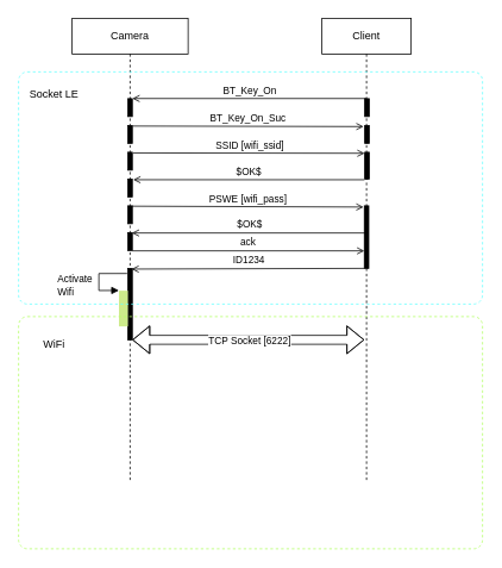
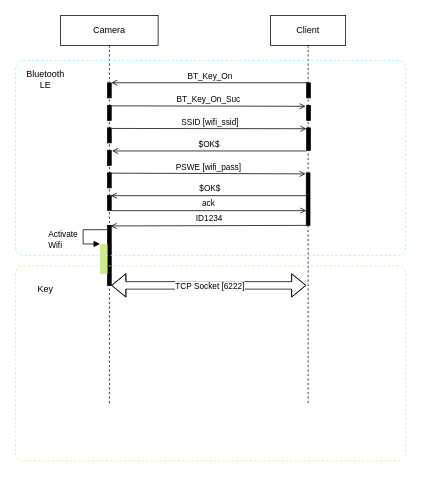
  <mxCell id="0" />
  <mxCell id="1" parent="0" />
  <mxCell id="2" value="Camera" style="shape=umlLifeline;perimeter=lifelinePerimeter;whiteSpace=wrap;html=1;container=1;collapsible=0;recursiveResize=0;outlineConnect=0;" parent="1" vertex="1"><mxGeometry x="80" y="20" width="130" height="520" as="geometry" /></mxCell>
  <mxCell id="3" value="" style="html=1;points=[];perimeter=orthogonalPerimeter;fillColor=strokeColor;" parent="2" vertex="1"><mxGeometry x="62.5" y="90" width="5" height="20" as="geometry" /></mxCell>
  <mxCell id="4" value="" style="html=1;points=[];perimeter=orthogonalPerimeter;fillColor=strokeColor;" parent="2" vertex="1"><mxGeometry x="62.5" y="120" width="5" height="20" as="geometry" /></mxCell>
  <mxCell id="5" value="" style="html=1;points=[];perimeter=orthogonalPerimeter;fillColor=strokeColor;" parent="2" vertex="1"><mxGeometry x="62.5" y="150" width="5" height="20" as="geometry" /></mxCell>
  <mxCell id="6" value="" style="html=1;points=[];perimeter=orthogonalPerimeter;fillColor=strokeColor;" parent="2" vertex="1"><mxGeometry x="62.5" y="180" width="5" height="20" as="geometry" /></mxCell>
  <mxCell id="7" value="" style="html=1;points=[];perimeter=orthogonalPerimeter;fillColor=strokeColor;" parent="2" vertex="1"><mxGeometry x="62.5" y="210" width="5" height="20" as="geometry" /></mxCell>
  <mxCell id="8" value="" style="html=1;points=[];perimeter=orthogonalPerimeter;fillColor=strokeColor;" parent="2" vertex="1"><mxGeometry x="62.5" y="240" width="5" height="20" as="geometry" /></mxCell>
  <mxCell id="9" value="²" style="html=1;points=[];perimeter=orthogonalPerimeter;fillColor=strokeColor;" parent="2" vertex="1"><mxGeometry x="62.5" y="280" width="5" height="80" as="geometry" /></mxCell>
  <mxCell id="10" value="" style="html=1;points=[];perimeter=orthogonalPerimeter;fillColor=#cdeb8b;strokeColor=none;" parent="2" vertex="1"><mxGeometry x="52.5" y="305" width="10" height="40" as="geometry" /></mxCell>
  <mxCell id="11" value="Activate&amp;nbsp;&lt;br&gt;Wifi" style="edgeStyle=orthogonalEdgeStyle;html=1;align=left;spacingLeft=2;endArrow=block;rounded=0;entryX=-0.003;entryY=-0.006;entryDx=0;entryDy=0;entryPerimeter=0;exitX=-0.171;exitY=0.072;exitDx=0;exitDy=0;exitPerimeter=0;" parent="2" source="9" target="10" edge="1"><mxGeometry x="0.231" y="-50" relative="1" as="geometry"><mxPoint x="37.5" y="285" as="sourcePoint" /><Array as="points"><mxPoint x="62" y="285" /><mxPoint x="30" y="285" /><mxPoint x="30" y="305" /></Array><mxPoint as="offset" /></mxGeometry></mxCell>
  <mxCell id="12" value="" style="shape=flexArrow;endArrow=classic;startArrow=classic;html=1;" parent="2" edge="1"><mxGeometry width="100" height="100" relative="1" as="geometry"><mxPoint x="67.5" y="360" as="sourcePoint" /><mxPoint x="327.5" y="360" as="targetPoint" /><Array as="points"><mxPoint x="177.5" y="360" /><mxPoint x="237.5" y="360" /></Array></mxGeometry></mxCell>
  <mxCell id="13" value="TCP Socket [6222]" style="edgeLabel;html=1;align=center;verticalAlign=middle;resizable=0;points=[];" parent="12" vertex="1" connectable="0"><mxGeometry x="-0.042" relative="1" as="geometry"><mxPoint x="6" as="offset" /></mxGeometry></mxCell>
  <mxCell id="14" value="Client" style="shape=umlLifeline;perimeter=lifelinePerimeter;whiteSpace=wrap;html=1;container=1;collapsible=0;recursiveResize=0;outlineConnect=0;" parent="1" vertex="1"><mxGeometry x="360" y="20" width="100" height="520" as="geometry" /></mxCell>
  <mxCell id="15" value="" style="html=1;points=[];perimeter=orthogonalPerimeter;fillColor=strokeColor;" parent="14" vertex="1"><mxGeometry x="48" y="90" width="5" height="20" as="geometry" /></mxCell>
  <mxCell id="16" value="" style="html=1;points=[];perimeter=orthogonalPerimeter;fillColor=strokeColor;" parent="14" vertex="1"><mxGeometry x="48" y="120" width="5" height="20" as="geometry" /></mxCell>
  <mxCell id="17" value="" style="html=1;points=[];perimeter=orthogonalPerimeter;fillColor=strokeColor;" parent="14" vertex="1"><mxGeometry x="48" y="150" width="5" height="30" as="geometry" /></mxCell>
  <mxCell id="18" value="" style="html=1;points=[];perimeter=orthogonalPerimeter;fillColor=strokeColor;" parent="14" vertex="1"><mxGeometry x="47.5" y="210" width="5" height="70" as="geometry" /></mxCell>
  <mxCell id="19" value="BT_Key_On" style="html=1;verticalAlign=bottom;labelBackgroundColor=none;endArrow=open;endFill=0;entryX=1.014;entryY=-0.009;entryDx=0;entryDy=0;entryPerimeter=0;" parent="1" source="14" target="3" edge="1"><mxGeometry width="160" relative="1" as="geometry"><mxPoint x="190" y="130" as="sourcePoint" /><mxPoint x="150" y="110" as="targetPoint" /></mxGeometry></mxCell>
  <mxCell id="20" value="BT_Key_On_Suc" style="html=1;verticalAlign=bottom;labelBackgroundColor=none;endArrow=open;endFill=0;exitX=1.111;exitY=0.033;exitDx=0;exitDy=0;exitPerimeter=0;entryX=-0.267;entryY=0.061;entryDx=0;entryDy=0;entryPerimeter=0;" parent="1" source="4" target="16" edge="1"><mxGeometry width="160" relative="1" as="geometry"><mxPoint x="419.5" y="119.82" as="sourcePoint" /><mxPoint x="142.57" y="119.82" as="targetPoint" /></mxGeometry></mxCell>
  <mxCell id="21" value="SSID [wifi_ssid]" style="html=1;verticalAlign=bottom;labelBackgroundColor=none;endArrow=open;endFill=0;entryX=-0.046;entryY=0.038;entryDx=0;entryDy=0;entryPerimeter=0;exitX=1.208;exitY=0.038;exitDx=0;exitDy=0;exitPerimeter=0;" parent="1" source="5" target="17" edge="1"><mxGeometry width="160" relative="1" as="geometry"><mxPoint x="130.005" y="170" as="sourcePoint" /><mxPoint x="403.615" y="170.56" as="targetPoint" /></mxGeometry></mxCell>
  <mxCell id="22" value="$OK$" style="html=1;verticalAlign=bottom;labelBackgroundColor=none;endArrow=open;endFill=0;entryX=1.208;entryY=0.038;entryDx=0;entryDy=0;entryPerimeter=0;exitX=-0.046;exitY=1.026;exitDx=0;exitDy=0;exitPerimeter=0;" parent="1" source="17" target="6" edge="1"><mxGeometry width="160" relative="1" as="geometry"><mxPoint x="390" y="201" as="sourcePoint" /><mxPoint x="210" y="200" as="targetPoint" /></mxGeometry></mxCell>
  <mxCell id="23" value="PSWE [wifi_pass]" style="html=1;verticalAlign=bottom;labelBackgroundColor=none;endArrow=open;endFill=0;entryX=-0.177;entryY=0.019;entryDx=0;entryDy=0;entryPerimeter=0;exitX=0.9;exitY=0.019;exitDx=0;exitDy=0;exitPerimeter=0;" parent="1" source="7" target="18" edge="1"><mxGeometry width="160" relative="1" as="geometry"><mxPoint x="140" y="230" as="sourcePoint" /><mxPoint x="414.23" y="230.38" as="targetPoint" /></mxGeometry></mxCell>
  <mxCell id="24" value="$OK$" style="html=1;verticalAlign=bottom;labelBackgroundColor=none;endArrow=open;endFill=0;entryX=0.9;entryY=0.019;entryDx=0;entryDy=0;entryPerimeter=0;" parent="1" source="14" target="8" edge="1"><mxGeometry width="160" relative="1" as="geometry"><mxPoint x="404.23" y="260.02" as="sourcePoint" /><mxPoint x="130" y="260" as="targetPoint" /></mxGeometry></mxCell>
  <mxCell id="25" value="ack" style="html=1;verticalAlign=bottom;labelBackgroundColor=none;endArrow=open;endFill=0;exitX=0.977;exitY=1.019;exitDx=0;exitDy=0;exitPerimeter=0;" parent="1" source="8" target="18" edge="1"><mxGeometry width="160" relative="1" as="geometry"><mxPoint x="140" y="279.53" as="sourcePoint" /><mxPoint x="414.615" y="280.48" as="targetPoint" /></mxGeometry></mxCell>
  <mxCell id="26" value="ID1234" style="html=1;verticalAlign=bottom;labelBackgroundColor=none;endArrow=open;endFill=0;entryX=0.818;entryY=0.01;entryDx=0;entryDy=0;entryPerimeter=0;" parent="1" target="9" edge="1"><mxGeometry width="160" relative="1" as="geometry"><mxPoint x="407.5" y="300" as="sourcePoint" /><mxPoint x="130" y="300" as="targetPoint" /></mxGeometry></mxCell>
  <mxCell id="27" value="" style="html=1;align=center;verticalAlign=top;rounded=1;absoluteArcSize=1;arcSize=20;dashed=1;fillColor=none;strokeColor=#66FFFF;" parent="1" vertex="1"><mxGeometry x="20" y="80" width="520" height="260" as="geometry" /></mxCell>
- <mxCell id="28" value="Socket LE" style="text;html=1;strokeColor=none;fillColor=none;align=center;verticalAlign=middle;whiteSpace=wrap;rounded=0;" parent="1" vertex="1"><mxGeometry x="30" y="90" width="60" height="30" as="geometry" /></mxCell>
+ <mxCell id="28" value="Bluetooth LE" style="text;html=1;strokeColor=none;fillColor=none;align=center;verticalAlign=middle;whiteSpace=wrap;rounded=0;" parent="1" vertex="1"><mxGeometry x="30" y="90" width="60" height="30" as="geometry" /></mxCell>
  <mxCell id="29" value="" style="html=1;align=center;verticalAlign=top;rounded=1;absoluteArcSize=1;arcSize=20;dashed=1;fillColor=none;strokeColor=#B3FF66;fontColor=#ffffff;" parent="1" vertex="1"><mxGeometry x="20" y="354" width="520" height="260" as="geometry" /></mxCell>
- <mxCell id="30" value="WiFi" style="text;html=1;strokeColor=none;fillColor=none;align=center;verticalAlign=middle;whiteSpace=wrap;rounded=0;" parent="1" vertex="1"><mxGeometry x="30" y="370" width="60" height="30" as="geometry" /></mxCell>
+ <mxCell id="30" value="Key" style="text;html=1;strokeColor=none;fillColor=none;align=center;verticalAlign=middle;whiteSpace=wrap;rounded=0;" parent="1" vertex="1"><mxGeometry x="30" y="370" width="60" height="30" as="geometry" /></mxCell>
